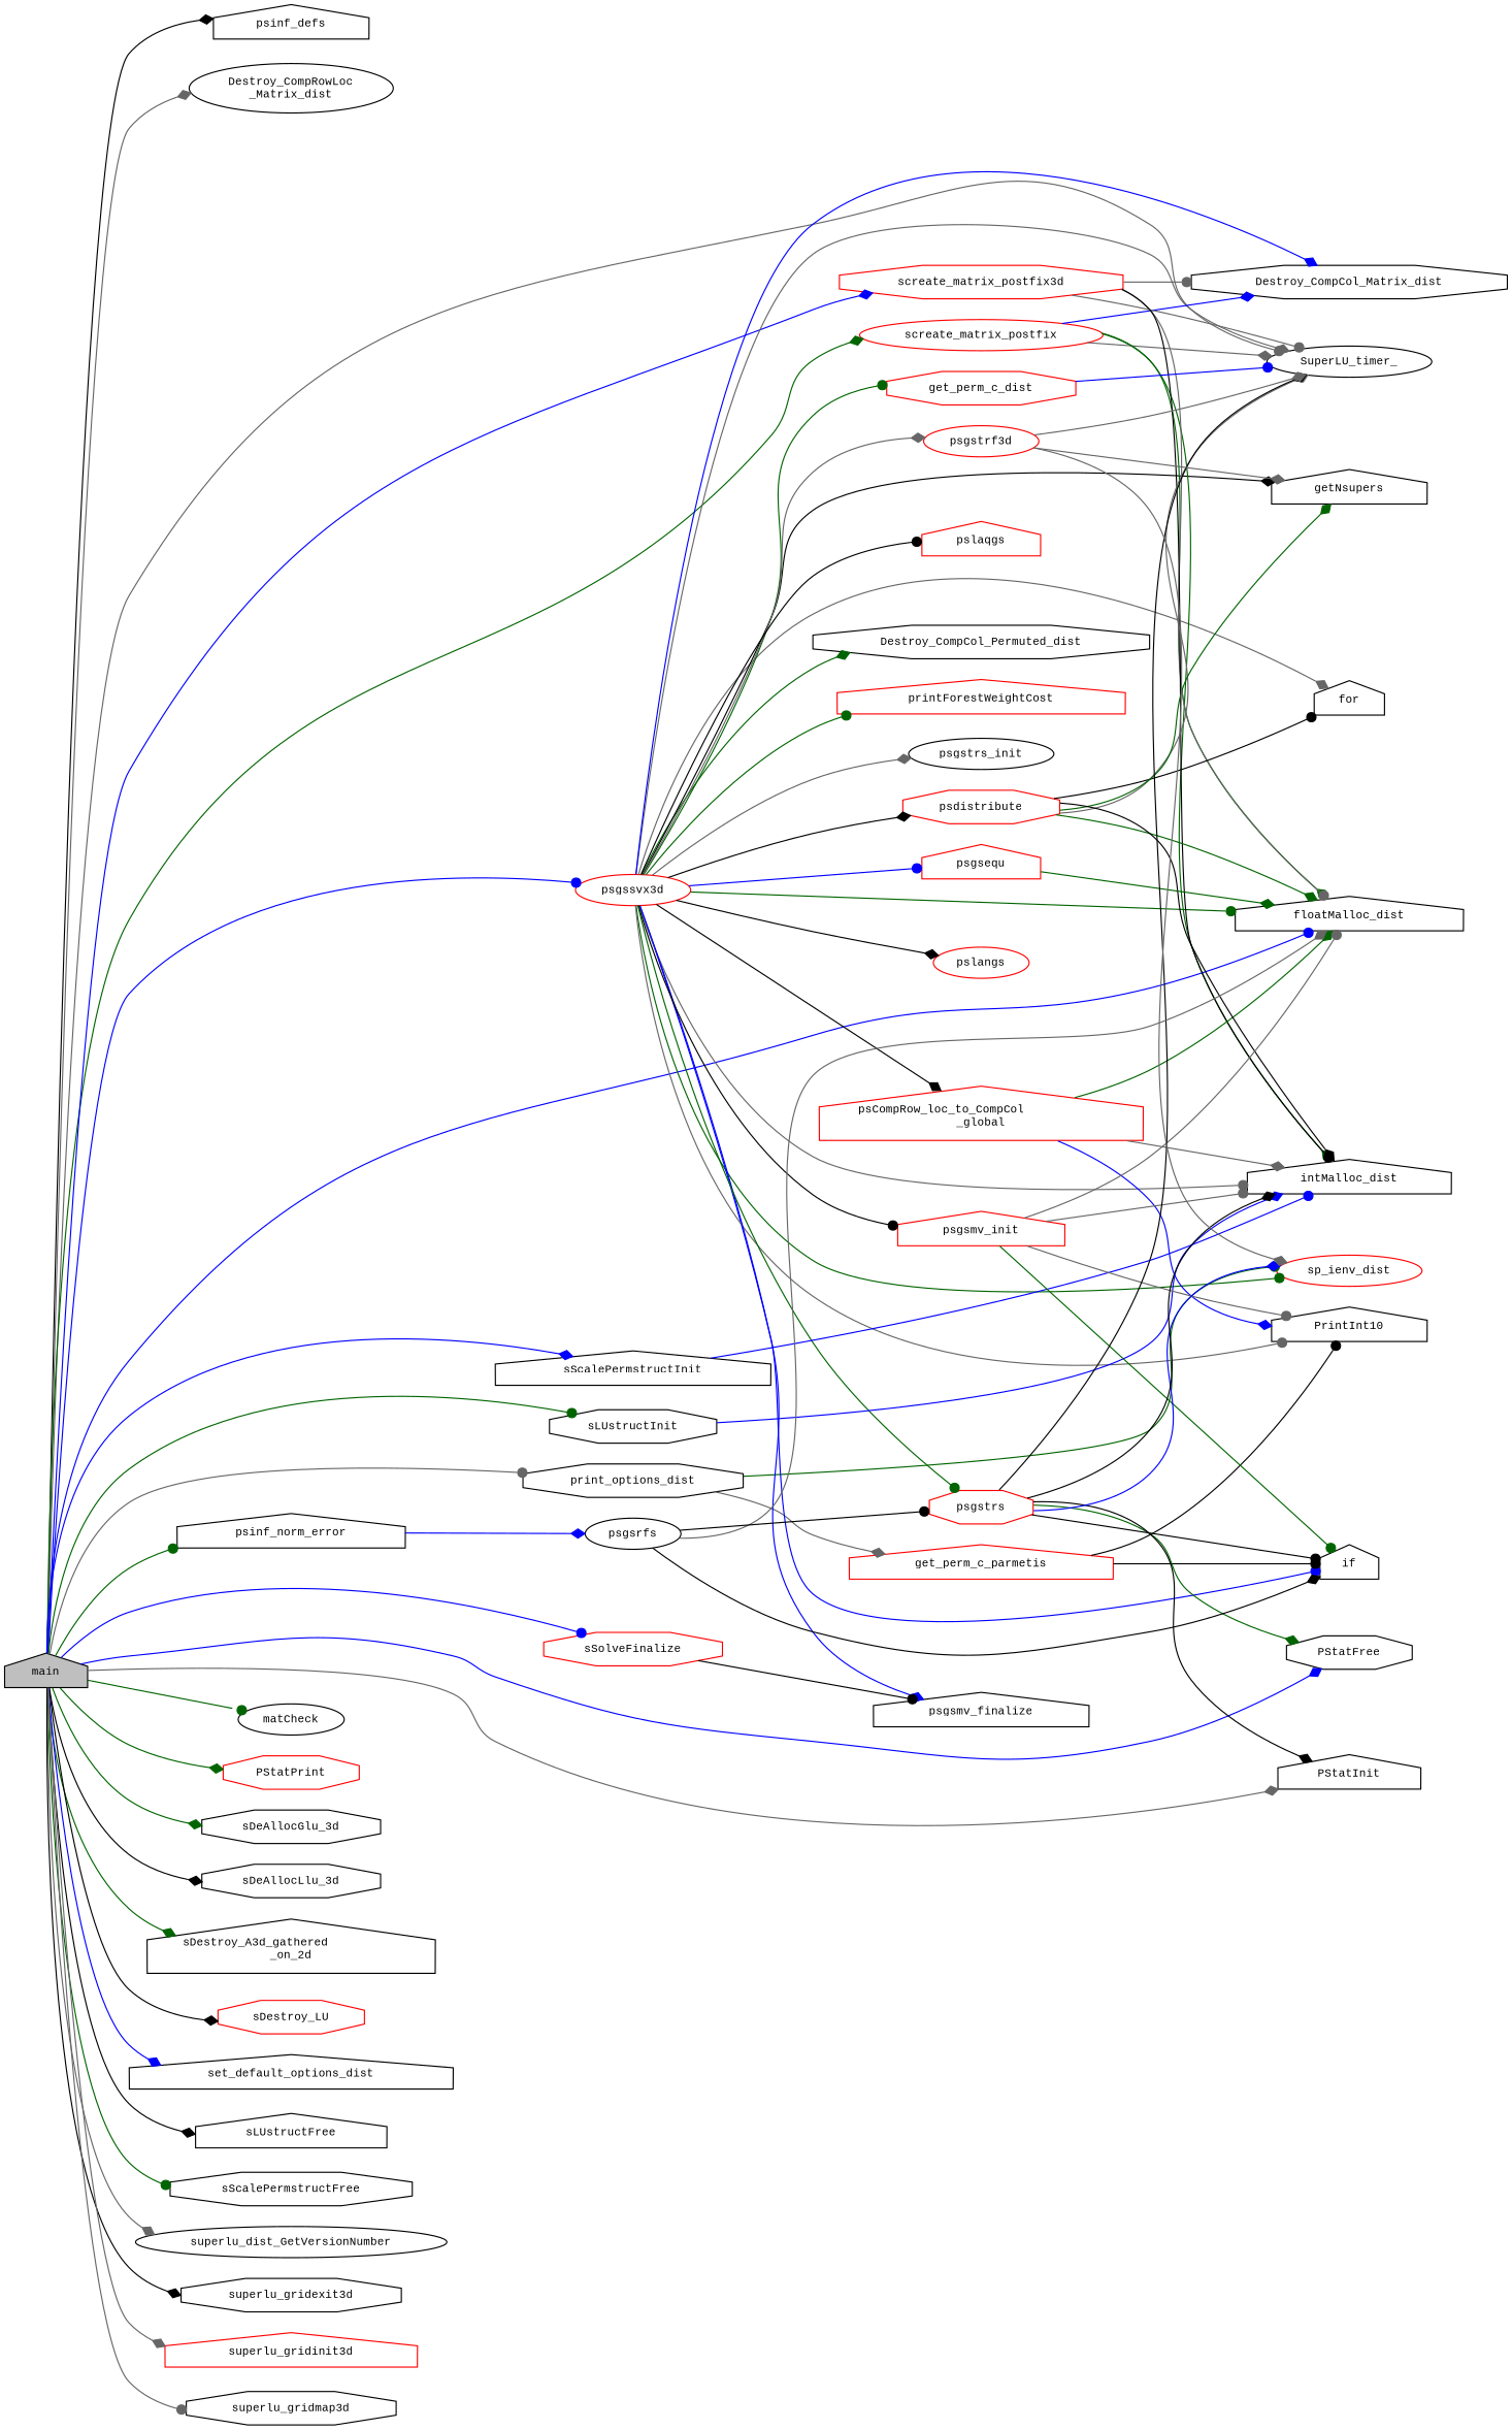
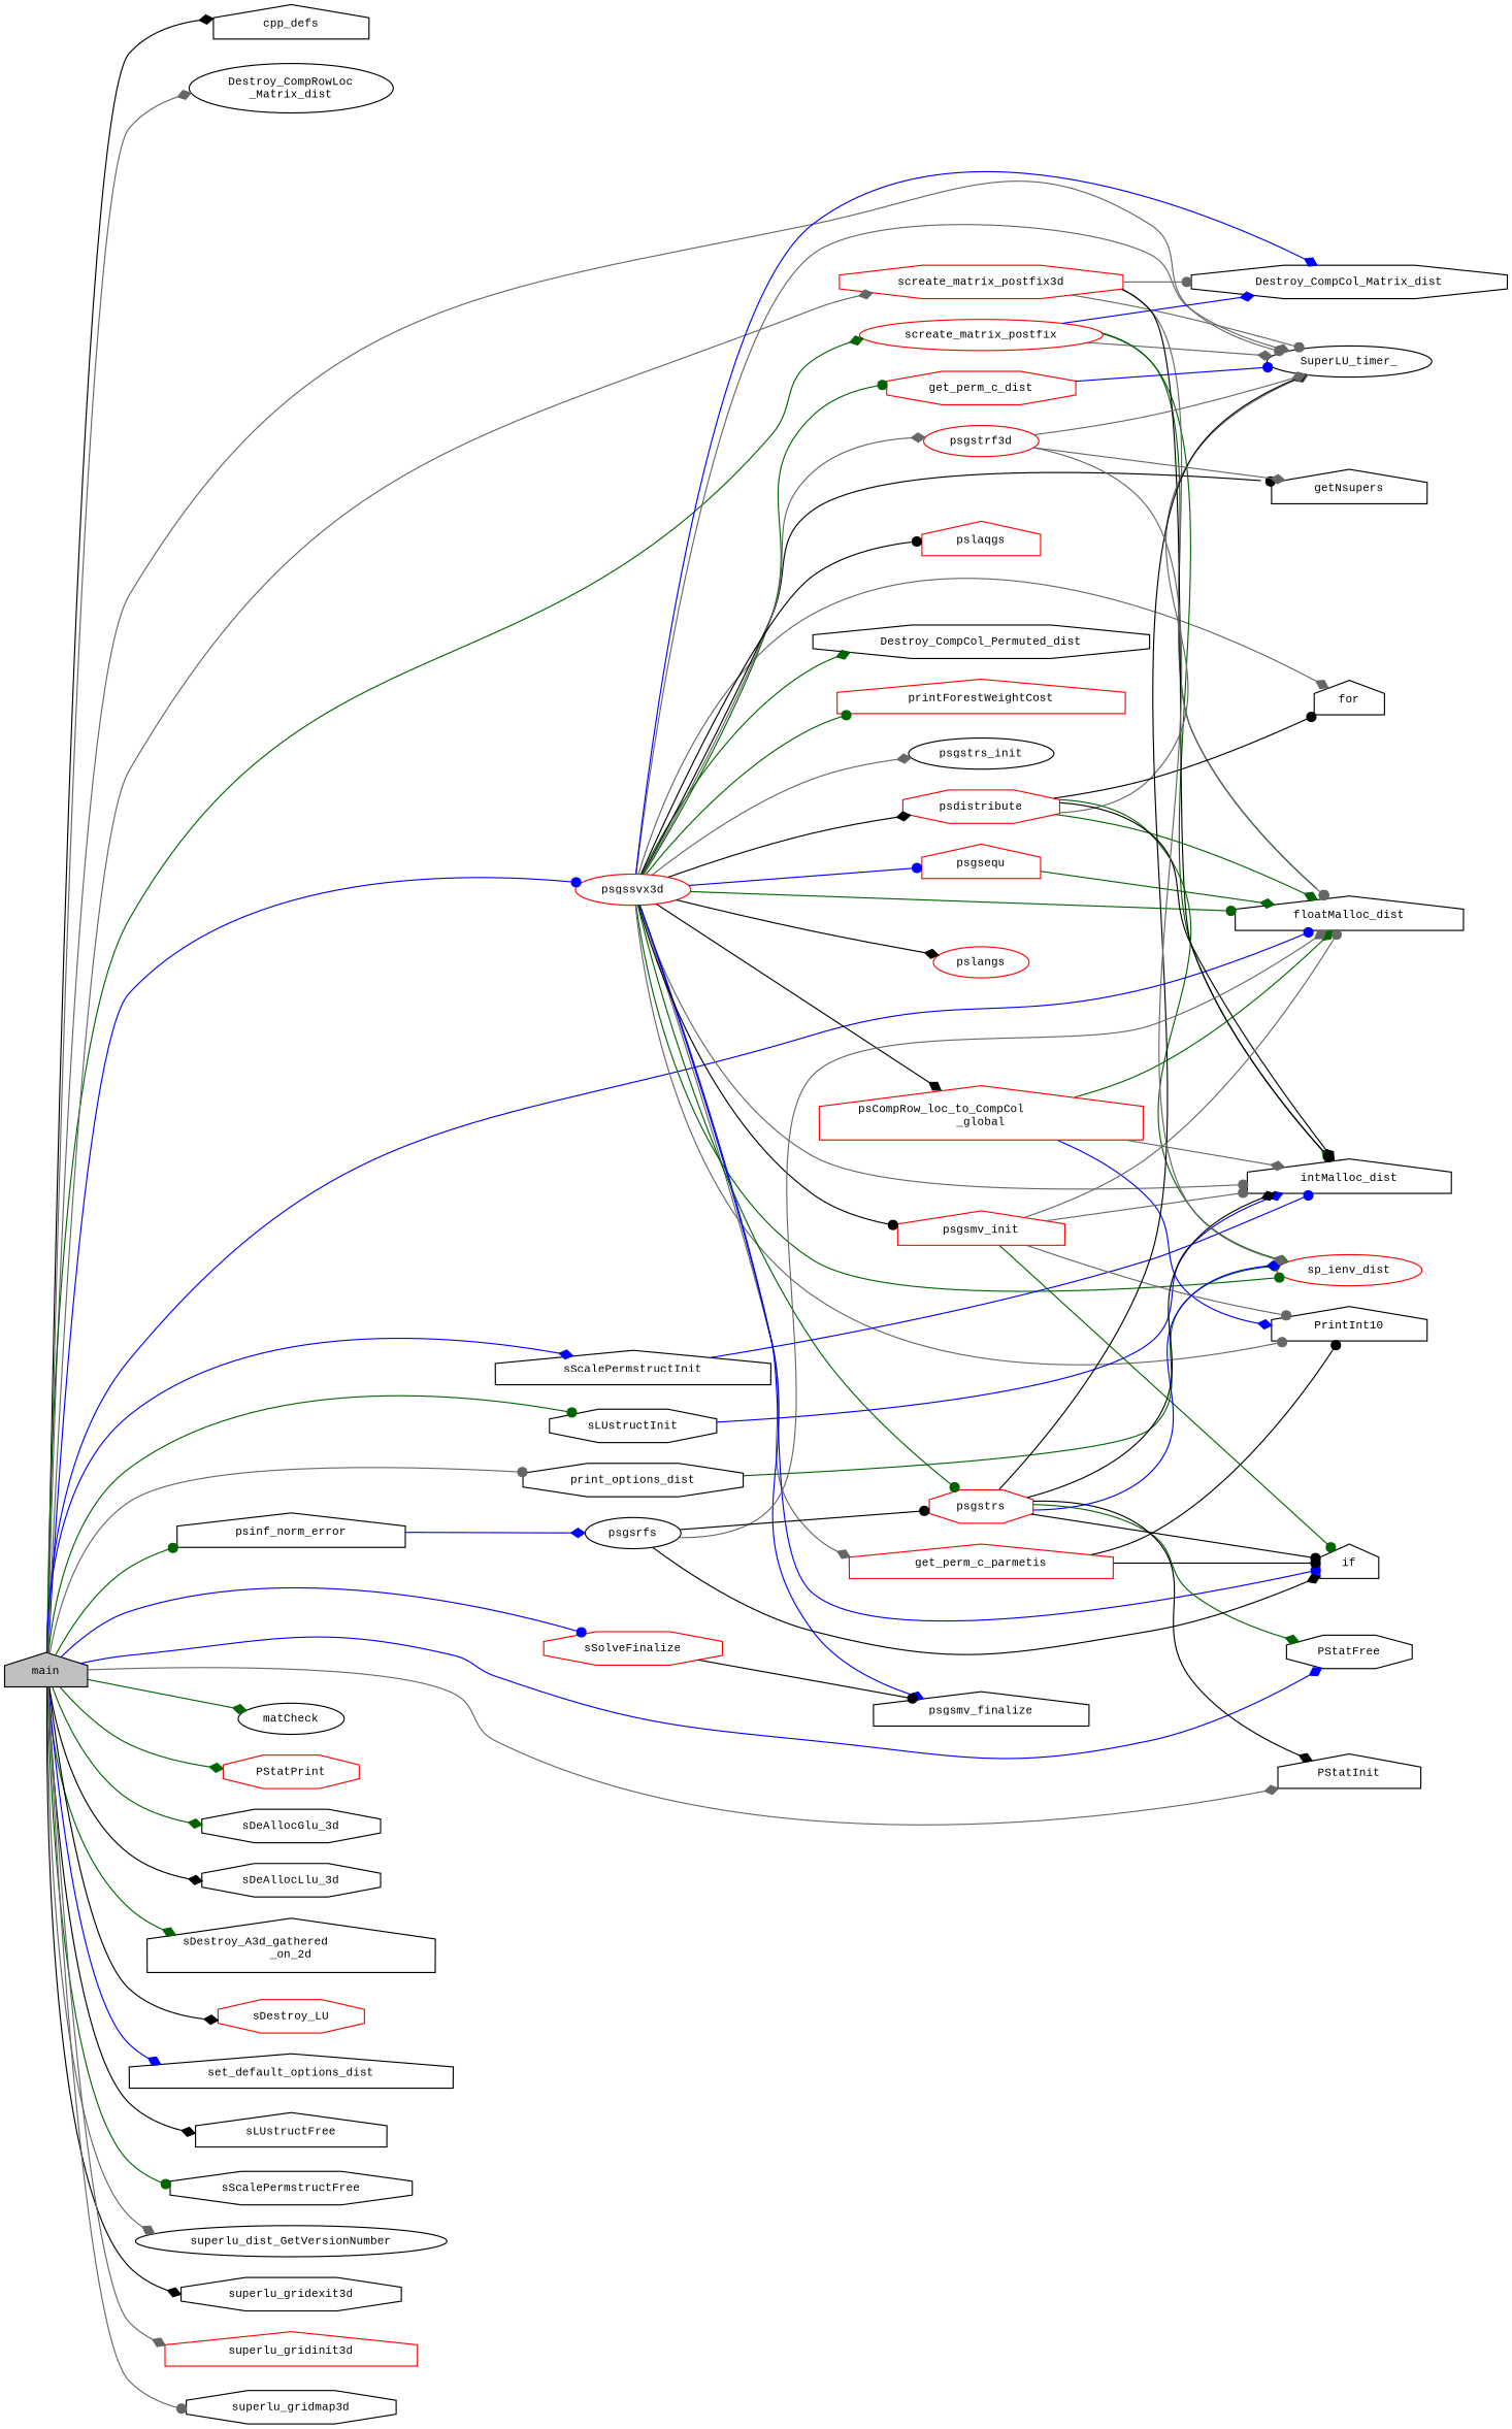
  digraph {
    fontname="Liberation Mono"
    rankdir=LR
    node [color=black fillcolor=white fontname="Liberation Mono" fontsize=10 shape=house style=filled]
    edge [arrowhead=diamond color=gray40 fontname="Liberation Mono" fontsize=10 labelfontname=Helvetica labelfontsize=10 style=solid]
    n1 [fillcolor=grey75 fontcolor=black height=0.2 label=main width=0.4]
-   n2 [height=0.2 label=psinf_defs width=0.4]
+   n2 [height=0.2 label=cpp_defs width=0.4]
    n3 [height=0.2 label="Destroy_CompRowLoc\l_Matrix_dist" shape=ellipse width=0.4]
    n4 [height=0.2 label=floatMalloc_dist width=0.4]
    n5 [height=0.2 label=matCheck shape=ellipse width=0.4]
    n6 [height=0.2 label=print_options_dist shape=octagon width=0.4]
    n7 [color=red height=0.2 label=psgssvx3d shape=ellipse width=0.4]
    n8 [height=0.2 label=SuperLU_timer_ shape=ellipse width=0.4]
    n9 [height=0.2 label=PStatFree shape=octagon width=0.4]
    n10 [height=0.2 label=PStatInit width=0.4]
    n11 [height=0.2 label=psinf_norm_error width=0.4]
    n12 [color=red height=0.2 label=PStatPrint shape=octagon width=0.4]
    n13 [color=red height=0.2 label=screate_matrix_postfix shape=ellipse width=0.4]
    n14 [color=red height=0.2 label=screate_matrix_postfix3d shape=octagon width=0.4]
    n15 [height=0.2 label=sDeAllocGlu_3d shape=octagon width=0.4]
    n16 [height=0.2 label=sDeAllocLlu_3d shape=octagon width=0.4]
    n17 [height=0.2 label="sDestroy_A3d_gathered\l_on_2d" width=0.4]
    n18 [color=red height=0.2 label=sDestroy_LU shape=octagon width=0.4]
    n19 [height=0.2 label=set_default_options_dist width=0.4]
    n20 [height=0.2 label=sLUstructFree width=0.4]
    n21 [height=0.2 label=sLUstructInit shape=octagon width=0.4]
    n22 [height=0.2 label=sScalePermstructFree shape=octagon width=0.4]
    n23 [height=0.2 label=sScalePermstructInit width=0.4]
    n24 [color=red height=0.2 label=sSolveFinalize shape=octagon width=0.4]
    n25 [height=0.2 label=superlu_dist_GetVersionNumber shape=ellipse width=0.4]
    n26 [height=0.2 label=superlu_gridexit3d shape=octagon width=0.4]
    n27 [color=red height=0.2 label=superlu_gridinit3d width=0.4]
    n28 [height=0.2 label=superlu_gridmap3d shape=octagon width=0.4]
    n29 [color=red height=0.2 label=sp_ienv_dist shape=ellipse width=0.4]
    n30 [height=0.2 label=Destroy_CompCol_Matrix_dist shape=octagon width=0.4]
    n31 [height=0.2 label=Destroy_CompCol_Permuted_dist shape=octagon width=0.4]
    n32 [height=0.2 label=for width=0.4]
    n33 [color=red height=0.2 label=get_perm_c_dist shape=octagon width=0.4]
    n34 [color=red height=0.2 label=get_perm_c_parmetis width=0.4]
    n35 [height=0.2 label=if width=0.4]
    n36 [height=0.2 label=PrintInt10 width=0.4]
    n37 [height=0.2 label=getNsupers width=0.4]
    n38 [height=0.2 label=intMalloc_dist width=0.4]
    n39 [color=red height=0.2 label=printForestWeightCost width=0.4]
    n40 [color=red height=0.2 label="psCompRow_loc_to_CompCol\l_global" width=0.4]
    n41 [color=red height=0.2 label=psdistribute shape=octagon width=0.4]
    n42 [color=red height=0.2 label=psgsequ width=0.4]
    n43 [height=0.2 label=psgsmv_finalize width=0.4]
    n44 [color=red height=0.2 label=psgsmv_init width=0.4]
    n45 [color=red height=0.2 label=psgstrs shape=octagon width=0.4]
    n46 [color=red height=0.2 label=psgstrf3d shape=ellipse width=0.4]
    n47 [height=0.2 label=psgstrs_init shape=ellipse width=0.4]
    n48 [color=red height=0.2 label=pslangs shape=ellipse width=0.4]
    n49 [color=red height=0.2 label=pslaqgs width=0.4]
    n50 [height=0.2 label=psgsrfs shape=ellipse width=0.4]
    n1 -> n2 [color=black]
    n1 -> n3
    n1 -> n4 [arrowhead=dot color=blue]
-   n1 -> n5 [arrowhead=dot color=darkgreen]
+   n1 -> n5 [color=darkgreen]
    n1 -> n6 [arrowhead=dot]
    n1 -> n7 [arrowhead=dot color=blue]
    n1 -> n8 [arrowhead=dot]
    n1 -> n9 [color=blue]
    n1 -> n10
    n1 -> n11 [arrowhead=dot color=darkgreen]
    n1 -> n12 [color=darkgreen]
    n1 -> n13 [color=darkgreen]
-   n1 -> n14 [color=blue]
+   n1 -> n14
    n1 -> n15 [color=darkgreen]
    n1 -> n16 [color=black]
    n1 -> n17 [color=darkgreen]
    n1 -> n18 [color=black]
    n1 -> n19 [color=blue]
    n1 -> n20 [color=black]
    n1 -> n21 [arrowhead=dot color=darkgreen]
    n1 -> n22 [arrowhead=dot color=darkgreen]
    n1 -> n23 [color=blue]
    n1 -> n24 [arrowhead=dot color=blue]
    n1 -> n25
    n1 -> n26 [color=black]
    n1 -> n27
    n1 -> n28 [arrowhead=dot]
    n6 -> n29 [arrowhead=dot color=darkgreen]
    n7 -> n4 [arrowhead=dot color=darkgreen]
    n7 -> n8
    n7 -> n29 [arrowhead=dot color=darkgreen]
    n7 -> n30 [color=blue]
    n7 -> n31 [color=darkgreen]
    n7 -> n32
    n7 -> n33 [arrowhead=dot color=darkgreen]
-   n6 -> n34
+   n7 -> n34
    n7 -> n35 [arrowhead=dot color=blue]
    n7 -> n36 [arrowhead=dot]
-   n7 -> n37 [color=black]
+   n7 -> n37 [arrowhead=dot color=black]
    n7 -> n38 [arrowhead=dot]
    n7 -> n39 [arrowhead=dot color=darkgreen]
    n7 -> n40 [color=black]
    n7 -> n41 [color=black]
    n7 -> n42 [arrowhead=dot color=blue]
    n7 -> n43 [color=blue]
    n7 -> n44 [arrowhead=dot color=black]
    n7 -> n45 [arrowhead=dot color=darkgreen]
    n7 -> n46
    n7 -> n47
    n7 -> n48 [color=black]
    n7 -> n49 [arrowhead=dot color=black]
    n11 -> n50 [color=blue]
-   n13 -> n4 [color=darkgreen]
+   n13 -> n4 [arrowhead=dot color=darkgreen]
    n13 -> n8
    n13 -> n30 [color=blue]
    n13 -> n38 [color=darkgreen]
    n14 -> n4 [arrowhead=dot]
    n14 -> n8 [arrowhead=dot]
    n14 -> n30 [arrowhead=dot]
    n14 -> n38 [arrowhead=dot color=black]
    n21 -> n38 [color=blue]
    n23 -> n38 [arrowhead=dot color=blue]
    n24 -> n43 [arrowhead=dot color=black]
    n33 -> n8 [arrowhead=dot color=blue]
    n34 -> n35 [arrowhead=dot color=black]
    n34 -> n36 [arrowhead=dot color=black]
    n40 -> n4 [color=darkgreen]
    n40 -> n36 [color=blue]
    n40 -> n38
    n41 -> n4 [color=darkgreen]
    n41 -> n8
-   n41 -> n37 [color=darkgreen]
+   n41 -> n29 [color=darkgreen]
    n41 -> n32 [arrowhead=dot color=black]
    n41 -> n38 [color=black]
    n42 -> n4 [color=darkgreen]
    n44 -> n4 [arrowhead=dot]
    n44 -> n35 [arrowhead=dot color=darkgreen]
    n44 -> n36 [arrowhead=dot]
    n44 -> n38 [arrowhead=dot]
    n45 -> n8 [color=black]
    n45 -> n9 [color=darkgreen]
    n45 -> n10 [color=black]
    n45 -> n29 [color=blue]
    n45 -> n35 [arrowhead=dot color=black]
    n45 -> n38 [color=black]
    n46 -> n8
    n46 -> n29
    n46 -> n37
    n50 -> n4
    n50 -> n35 [color=black]
    n50 -> n45 [arrowhead=dot color=black]
  }
